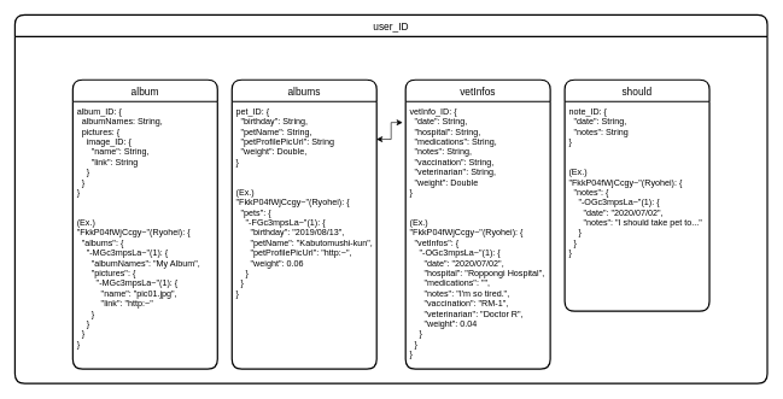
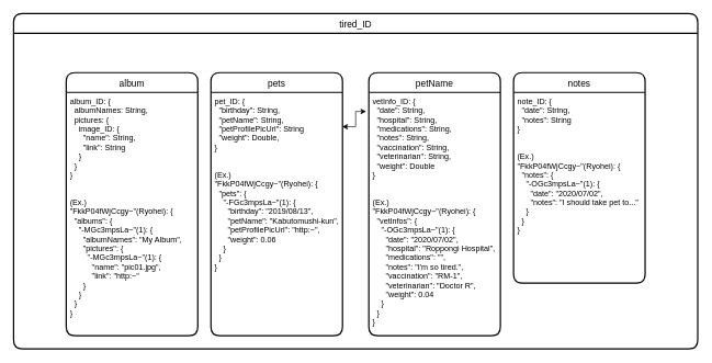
  <mxCell id="0" />
  <mxCell id="1" parent="0" />
  <mxCell id="2" style="edgeStyle=orthogonalEdgeStyle;rounded=0;orthogonalLoop=1;jettySize=auto;html=1;exitX=0.998;exitY=0.141;exitDx=0;exitDy=0;exitPerimeter=0;startArrow=classic;startFill=1;" parent="1" source="4" edge="1"><mxGeometry relative="1" as="geometry"><Array as="points"><mxPoint x="540" y="192" /><mxPoint x="540" y="169" /></Array><mxPoint x="556" y="169" as="targetPoint" /></mxGeometry></mxCell>
- <mxCell id="3" value="albums" style="swimlane;childLayout=stackLayout;horizontal=1;startSize=30;horizontalStack=0;rounded=1;fontSize=14;fontStyle=0;strokeWidth=2;resizeParent=0;resizeLast=1;shadow=0;dashed=0;align=center;" parent="1" vertex="1"><mxGeometry x="320" y="110" width="200" height="400" as="geometry" /></mxCell>
+ <mxCell id="3" value="pets" style="swimlane;childLayout=stackLayout;horizontal=1;startSize=30;horizontalStack=0;rounded=1;fontSize=14;fontStyle=0;strokeWidth=2;resizeParent=0;resizeLast=1;shadow=0;dashed=0;align=center;" parent="1" vertex="1"><mxGeometry x="320" y="110" width="200" height="400" as="geometry" /></mxCell>
  <mxCell id="4" value="pet_ID: {&#10;  &quot;birthday&quot;: String,&#10;  &quot;petName&quot;: String,&#10;  &quot;petProfilePicUrl&quot;: String&#10;  &quot;weight&quot;: Double,&#10;}&#10;&#10;&#10;(Ex.)&#10;&quot;FkkP04fWjCcgy~&quot;(Ryohei): {&#10;  &quot;pets&quot;: {&#10;    &quot;-FGc3mpsLa~&quot;(1): {&#10;      &quot;birthday&quot;: &quot;2019/08/13&quot;,&#10;      &quot;petName&quot;: &quot;Kabutomushi-kun&quot;,&#10;      &quot;petProfilePicUrl&quot;: &quot;http:~&quot;,&#10;      &quot;weight&quot;: 0.06&#10;    }&#10;  }&#10;}&#10;" style="align=left;strokeColor=none;fillColor=none;spacingLeft=4;fontSize=12;verticalAlign=top;resizable=0;rotatable=0;part=1;" parent="3" vertex="1"><mxGeometry y="30" width="200" height="370" as="geometry" /></mxCell>
- <mxCell id="5" value="vetInfos" style="swimlane;childLayout=stackLayout;horizontal=1;startSize=30;horizontalStack=0;rounded=1;fontSize=14;fontStyle=0;strokeWidth=2;resizeParent=0;resizeLast=1;shadow=0;dashed=0;align=center;" parent="1" vertex="1"><mxGeometry x="560" y="110" width="200" height="400" as="geometry" /></mxCell>
+ <mxCell id="5" value="petName" style="swimlane;childLayout=stackLayout;horizontal=1;startSize=30;horizontalStack=0;rounded=1;fontSize=14;fontStyle=0;strokeWidth=2;resizeParent=0;resizeLast=1;shadow=0;dashed=0;align=center;" parent="1" vertex="1"><mxGeometry x="560" y="110" width="200" height="400" as="geometry" /></mxCell>
  <mxCell id="6" value="vetInfo_ID: {&#10;  &quot;date&quot;: String,&#10;  &quot;hospital&quot;: String,&#10;  &quot;medications&quot;: String,&#10;  &quot;notes&quot;: String,&#10;  &quot;vaccination&quot;: String,&#10;  &quot;veterinarian&quot;: String,&#10;  &quot;weight&quot;: Double&#10;}&#10;&#10;&#10;(Ex.)&#10;&quot;FkkP04fWjCcgy~&quot;(Ryohei): {&#10;  &quot;vetInfos&quot;: {&#10;    &quot;-OGc3mpsLa~&quot;(1): {&#10;      &quot;date&quot;: &quot;2020/07/02&quot;,&#10;      &quot;hospital&quot;: &quot;Roppongi Hospital&quot;,&#10;      &quot;medications&quot;: &quot;&quot;,&#10;      &quot;notes&quot;: &quot;I'm so tired.&quot;,&#10;      &quot;vaccination&quot;: &quot;RM-1&quot;,&#10;      &quot;veterinarian&quot;: &quot;Doctor R&quot;,&#10;      &quot;weight&quot;: 0.04&#10;    }&#10;  }&#10;}&#10;" style="align=left;strokeColor=none;fillColor=none;spacingLeft=4;fontSize=12;verticalAlign=top;resizable=0;rotatable=0;part=1;" parent="5" vertex="1"><mxGeometry y="30" width="200" height="370" as="geometry" /></mxCell>
  <mxCell id="7" value="album" style="swimlane;childLayout=stackLayout;horizontal=1;startSize=30;horizontalStack=0;rounded=1;fontSize=14;fontStyle=0;strokeWidth=2;resizeParent=0;resizeLast=1;shadow=0;dashed=0;align=center;" parent="1" vertex="1"><mxGeometry x="100" y="110" width="200" height="400" as="geometry" /></mxCell>
  <mxCell id="8" value="album_ID: {&#10;  albumNames: String,&#10;  pictures: {&#10;    image_ID: {&#10;      &quot;name&quot;: String,&#10;      &quot;link&quot;: String&#10;    }&#10;  }&#10;}&#10;&#10;&#10;(Ex.)&#10;&quot;FkkP04fWjCcgy~&quot;(Ryohei): {&#10;  &quot;albums&quot;: {&#10;    &quot;-MGc3mpsLa~&quot;(1): {&#10;      &quot;albumNames&quot;: &quot;My Album&quot;,&#10;      &quot;pictures&quot;: {&#10;        &quot;-MGc3mpsLa~&quot;(1): {&#10;          &quot;name&quot;: &quot;pic01.jpg&quot;,&#10;          &quot;link&quot;: &quot;http:~&quot;&#10;      }&#10;    }&#10;  }&#10;}&#10;" style="align=left;strokeColor=none;fillColor=none;spacingLeft=4;fontSize=12;verticalAlign=top;resizable=0;rotatable=0;part=1;" parent="7" vertex="1"><mxGeometry y="30" width="200" height="370" as="geometry" /></mxCell>
- <mxCell id="9" value="should" style="swimlane;childLayout=stackLayout;horizontal=1;startSize=30;horizontalStack=0;rounded=1;fontSize=14;fontStyle=0;strokeWidth=2;resizeParent=0;resizeLast=1;shadow=0;dashed=0;align=center;" parent="1" vertex="1"><mxGeometry x="780" y="110" width="200" height="320" as="geometry" /></mxCell>
+ <mxCell id="9" value="notes" style="swimlane;childLayout=stackLayout;horizontal=1;startSize=30;horizontalStack=0;rounded=1;fontSize=14;fontStyle=0;strokeWidth=2;resizeParent=0;resizeLast=1;shadow=0;dashed=0;align=center;" parent="1" vertex="1"><mxGeometry x="780" y="110" width="200" height="320" as="geometry" /></mxCell>
  <mxCell id="10" value="note_ID: {&#10;  &quot;date&quot;: String,&#10;  &quot;notes&quot;: String&#10;}&#10;&#10;&#10;(Ex.)&#10;&quot;FkkP04fWjCcgy~&quot;(Ryohei): {&#10;  &quot;notes&quot;: {&#10;    &quot;-OGc3mpsLa~&quot;(1): {&#10;      &quot;date&quot;: &quot;2020/07/02&quot;,&#10;      &quot;notes&quot;: &quot;I should take pet to...&quot;&#10;    }&#10;  }&#10;}&#10;" style="align=left;strokeColor=none;fillColor=none;spacingLeft=4;fontSize=12;verticalAlign=top;resizable=0;rotatable=0;part=1;" parent="9" vertex="1"><mxGeometry y="30" width="200" height="290" as="geometry" /></mxCell>
- <mxCell id="11" value="user_ID" style="swimlane;childLayout=stackLayout;horizontal=1;startSize=30;horizontalStack=0;rounded=1;fontSize=14;fontStyle=0;strokeWidth=2;resizeParent=0;resizeLast=1;shadow=0;dashed=0;align=center;" vertex="1" parent="1"><mxGeometry x="20" y="20" width="1040" height="510" as="geometry"><mxRectangle x="40" y="40" width="80" height="30" as="alternateBounds" /></mxGeometry></mxCell>
+ <mxCell id="11" value="tired_ID" style="swimlane;childLayout=stackLayout;horizontal=1;startSize=30;horizontalStack=0;rounded=1;fontSize=14;fontStyle=0;strokeWidth=2;resizeParent=0;resizeLast=1;shadow=0;dashed=0;align=center;" vertex="1" parent="1"><mxGeometry x="20" y="20" width="1040" height="510" as="geometry"><mxRectangle x="40" y="40" width="80" height="30" as="alternateBounds" /></mxGeometry></mxCell>
